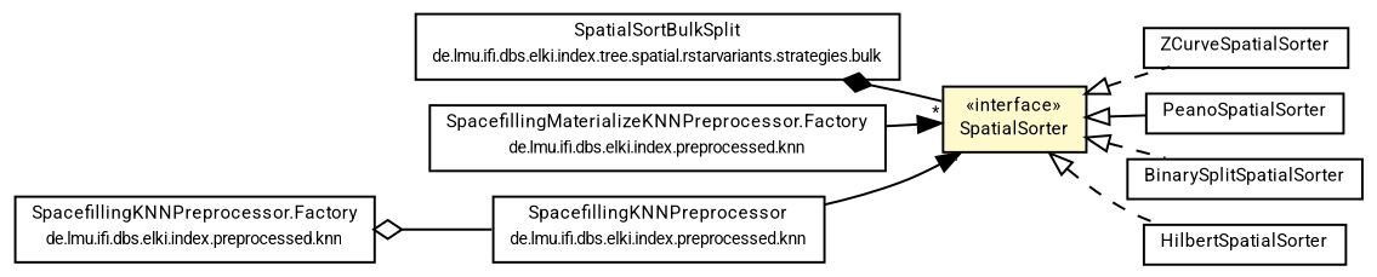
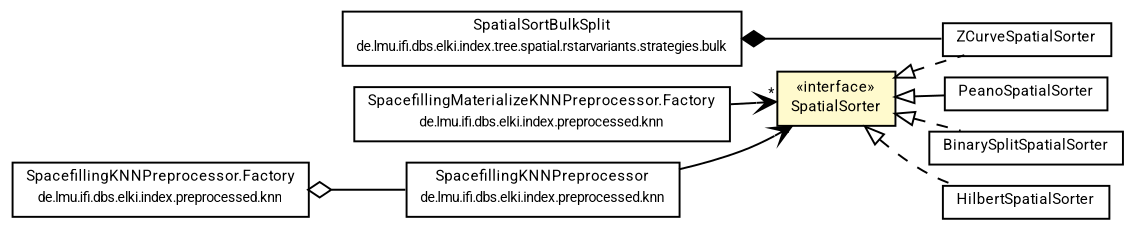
  digraph {
    nodesep=0.15
    rankdir=LR
    ranksep=0.25
    node [fontcolor=black fontname=Roboto fontsize=8 margin=0 shape=plaintext]
    edge [arrowtail=empty color=black dir=back fontname=Roboto fontsize=7 labelfontname=Roboto labelfontsize=7 weight=9]
    n1 [height=0 label=<<table title="de.lmu.ifi.dbs.elki.math.spacefillingcurves.PeanoSpatialSorter" border="0" cellborder="1" cellspacing="0" cellpadding="2" href="PeanoSpatialSorter.html" target="_parent"> 		<tr><td><table border="0" cellspacing="0" cellpadding="1"> 		<tr><td align="center" balign="center"> <font face="Roboto">PeanoSpatialSorter</font> </td></tr> 		</table></td></tr> 		</table>> width=0]
    n2 [height=0 label=<<table title="de.lmu.ifi.dbs.elki.math.spacefillingcurves.ZCurveSpatialSorter" border="0" cellborder="1" cellspacing="0" cellpadding="2" href="ZCurveSpatialSorter.html" target="_parent"> 		<tr><td><table border="0" cellspacing="0" cellpadding="1"> 		<tr><td align="center" balign="center"> <font face="Roboto">ZCurveSpatialSorter</font> </td></tr> 		</table></td></tr> 		</table>> width=0]
    n3 [height=0 label=<<table title="de.lmu.ifi.dbs.elki.math.spacefillingcurves.BinarySplitSpatialSorter" border="0" cellborder="1" cellspacing="0" cellpadding="2" href="BinarySplitSpatialSorter.html" target="_parent"> 		<tr><td><table border="0" cellspacing="0" cellpadding="1"> 		<tr><td align="center" balign="center"> <font face="Roboto">BinarySplitSpatialSorter</font> </td></tr> 		</table></td></tr> 		</table>> width=0]
    n4 [height=0 label=<<table title="de.lmu.ifi.dbs.elki.math.spacefillingcurves.SpatialSorter" border="0" cellborder="1" cellspacing="0" cellpadding="2" bgcolor="lemonChiffon" href="SpatialSorter.html" target="_parent"> 		<tr><td><table border="0" cellspacing="0" cellpadding="1"> 		<tr><td align="center" balign="center"> &#171;interface&#187; </td></tr> 		<tr><td align="center" balign="center"> <font face="Roboto">SpatialSorter</font> </td></tr> 		</table></td></tr> 		</table>> width=0]
    n5 [height=0 label=<<table title="de.lmu.ifi.dbs.elki.math.spacefillingcurves.HilbertSpatialSorter" border="0" cellborder="1" cellspacing="0" cellpadding="2" href="HilbertSpatialSorter.html" target="_parent"> 		<tr><td><table border="0" cellspacing="0" cellpadding="1"> 		<tr><td align="center" balign="center"> <font face="Roboto">HilbertSpatialSorter</font> </td></tr> 		</table></td></tr> 		</table>> width=0]
    n6 [height=0 label=<<table title="de.lmu.ifi.dbs.elki.index.preprocessed.knn.SpacefillingMaterializeKNNPreprocessor.Factory" border="0" cellborder="1" cellspacing="0" cellpadding="2" href="../../index/preprocessed/knn/SpacefillingMaterializeKNNPreprocessor.Factory.html" target="_parent"> 		<tr><td><table border="0" cellspacing="0" cellpadding="1"> 		<tr><td align="center" balign="center"> <font face="Roboto">SpacefillingMaterializeKNNPreprocessor.Factory</font> </td></tr> 		<tr><td align="center" balign="center"> <font face="Roboto" point-size="7.0">de.lmu.ifi.dbs.elki.index.preprocessed.knn</font> </td></tr> 		</table></td></tr> 		</table>> width=0]
    n7 [height=0 label=<<table title="de.lmu.ifi.dbs.elki.index.preprocessed.knn.SpacefillingKNNPreprocessor" border="0" cellborder="1" cellspacing="0" cellpadding="2" href="../../index/preprocessed/knn/SpacefillingKNNPreprocessor.html" target="_parent"> 		<tr><td><table border="0" cellspacing="0" cellpadding="1"> 		<tr><td align="center" balign="center"> <font face="Roboto">SpacefillingKNNPreprocessor</font> </td></tr> 		<tr><td align="center" balign="center"> <font face="Roboto" point-size="7.0">de.lmu.ifi.dbs.elki.index.preprocessed.knn</font> </td></tr> 		</table></td></tr> 		</table>> width=0]
    n8 [height=0 label=<<table title="de.lmu.ifi.dbs.elki.index.preprocessed.knn.SpacefillingKNNPreprocessor.Factory" border="0" cellborder="1" cellspacing="0" cellpadding="2" href="../../index/preprocessed/knn/SpacefillingKNNPreprocessor.Factory.html" target="_parent"> 		<tr><td><table border="0" cellspacing="0" cellpadding="1"> 		<tr><td align="center" balign="center"> <font face="Roboto">SpacefillingKNNPreprocessor.Factory</font> </td></tr> 		<tr><td align="center" balign="center"> <font face="Roboto" point-size="7.0">de.lmu.ifi.dbs.elki.index.preprocessed.knn</font> </td></tr> 		</table></td></tr> 		</table>> width=0]
    n9 [height=0 label=<<table title="de.lmu.ifi.dbs.elki.index.tree.spatial.rstarvariants.strategies.bulk.SpatialSortBulkSplit" border="0" cellborder="1" cellspacing="0" cellpadding="2" href="../../index/tree/spatial/rstarvariants/strategies/bulk/SpatialSortBulkSplit.html" target="_parent"> 		<tr><td><table border="0" cellspacing="0" cellpadding="1"> 		<tr><td align="center" balign="center"> <font face="Roboto">SpatialSortBulkSplit</font> </td></tr> 		<tr><td align="center" balign="center"> <font face="Roboto" point-size="7.0">de.lmu.ifi.dbs.elki.index.tree.spatial.rstarvariants.strategies.bulk</font> </td></tr> 		</table></td></tr> 		</table>> width=0]
    n4 -> n1 [style=solid]
    n4 -> n2 [style=dashed]
    n4 -> n3 [style=dashed]
    n4 -> n5 [style=dashed]
-   n6 -> n4 [arrowhead=normal headlabel="*" weight=1 arrowtail="" dir=""]
-   n7 -> n4 [arrowhead=normal headlabel="*" weight=1 arrowtail="" dir=""]
+   n6 -> n4 [arrowhead=open headlabel="*" weight=1 arrowtail="" dir=""]
+   n7 -> n4 [arrowhead=open headlabel="*" weight=1 arrowtail="" dir=""]
    n8 -> n7 [arrowhead=none arrowtail=ediamond weight=4]
-   n9 -> n4 [arrowhead=none arrowtail=diamond weight=6]
+   n9 -> n2 [arrowhead=none arrowtail=diamond weight=6]
  }
